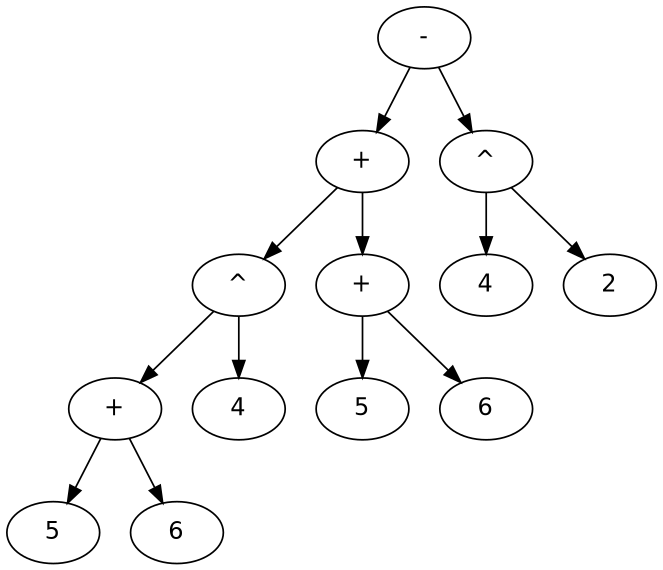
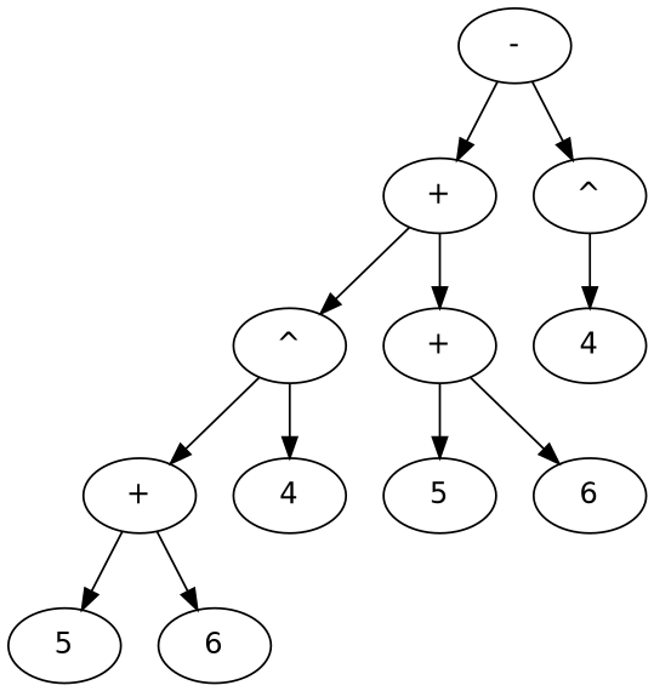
  digraph {
    fontname="DejaVu Sans"
    node [fontname="DejaVu Sans"]
    edge [fontname="DejaVu Sans"]
    n1 [label="-"]
    n2 [label="+"]
    n3 [label="^"]
    n4 [label="^"]
    n5 [label="+"]
    n6 [label=4]
-   n7 [label=2]
    n8 [label="+"]
    n9 [label=4]
    n10 [label=5]
    n11 [label=6]
    n12 [label=5]
    n13 [label=6]
    n1 -> n2
    n1 -> n3
    n2 -> n4
    n2 -> n5
    n3 -> n6
-   n3 -> n7
    n4 -> n8
    n4 -> n9
    n5 -> n10
    n5 -> n11
    n8 -> n12
    n8 -> n13
  }
